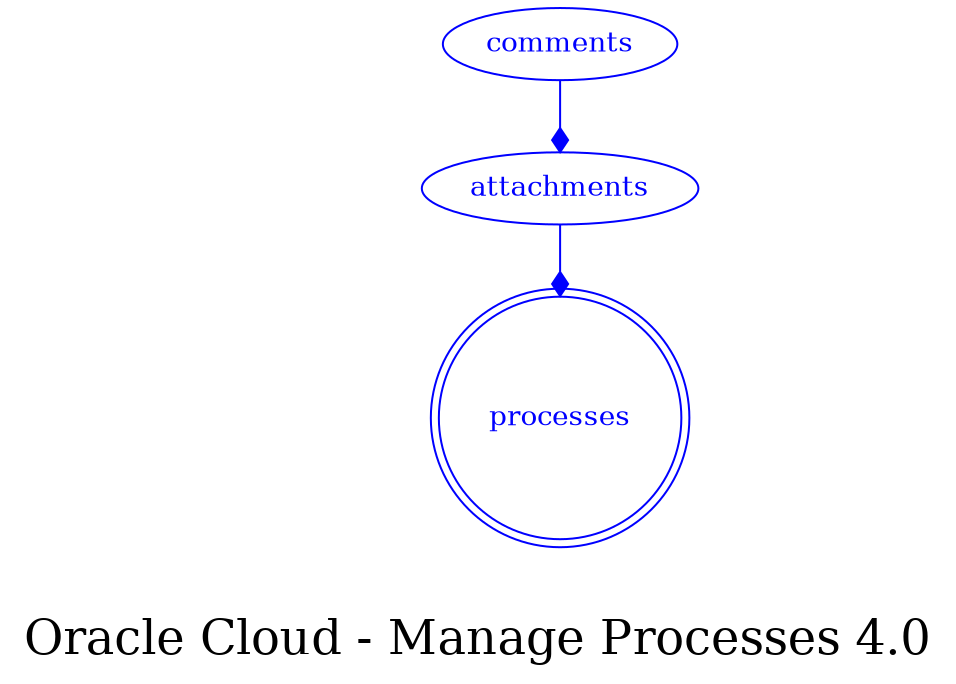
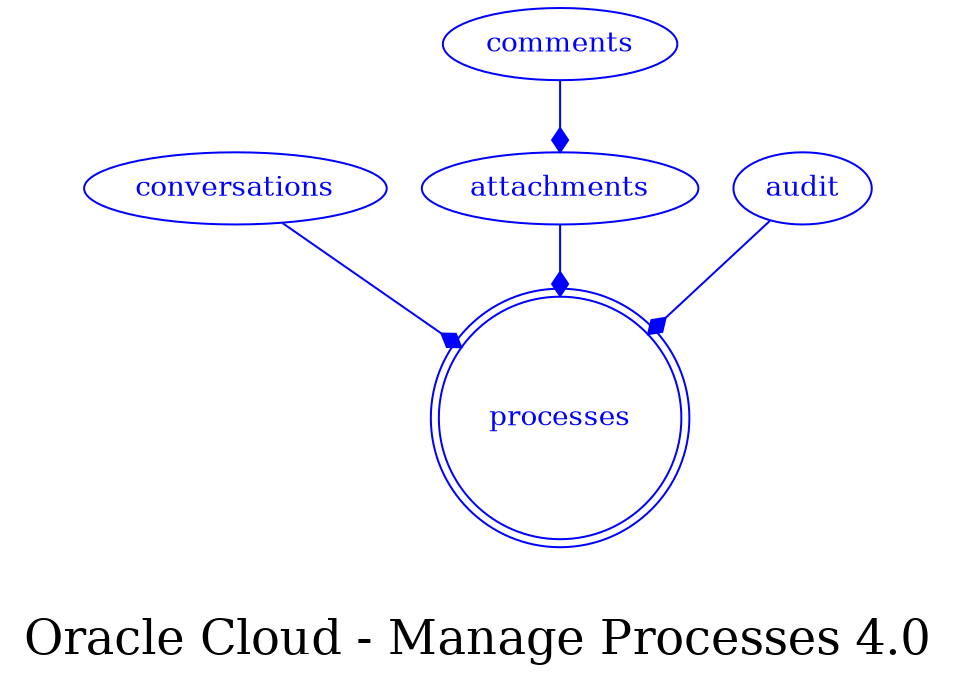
  digraph {
    fontsize=24
    label="Oracle Cloud - Manage Processes 4.0"
    splines=true
    node [color=blue fontcolor=blue shape=ellipse]
    edge [arrowhead=diamond arrowtail=none color=blue fontcolor=blue]
    processes [shape=doublecircle]
+   conversations
    comments
    attachments
+   audit
+   conversations -> processes
    comments -> attachments
    attachments -> processes
+   audit -> processes
  }
